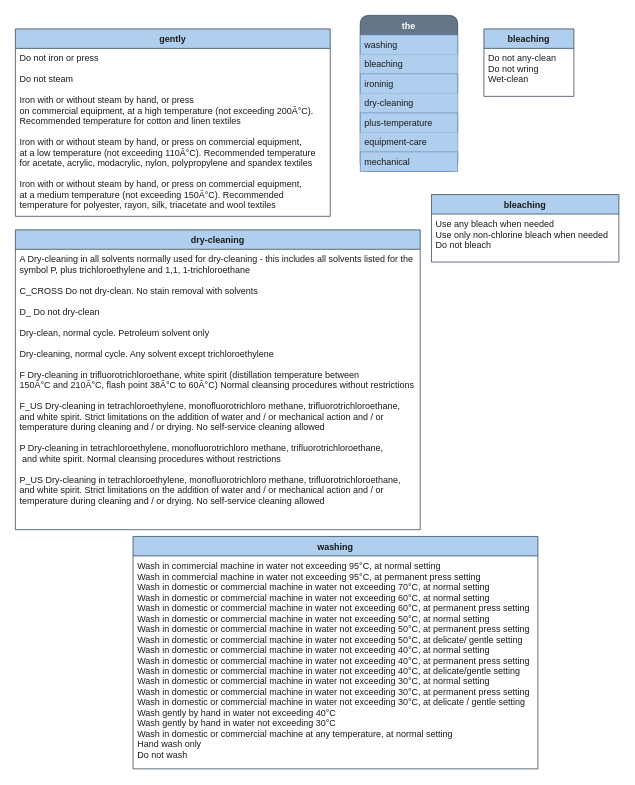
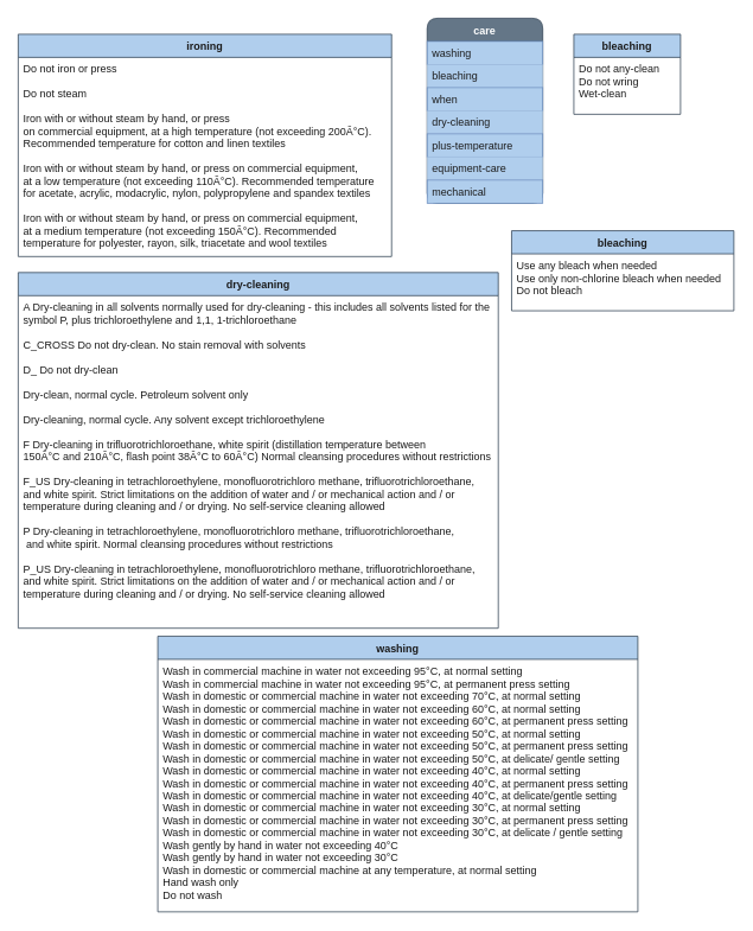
  <mxCell id="0" />
  <mxCell id="1" parent="0" />
  <mxCell id="2" value="dry-cleaning" style="swimlane;fontStyle=1;align=center;verticalAlign=top;childLayout=stackLayout;horizontal=1;startSize=26;horizontalStack=0;resizeParent=1;resizeLast=0;collapsible=1;marginBottom=0;rounded=0;shadow=0;strokeWidth=1;fillColor=#B0CEED;strokeColor=#314354;fontColor=#1A1A1A;fontSize=12;" vertex="1" parent="1"><mxGeometry x="20" y="306" width="540" height="400" as="geometry"><mxRectangle x="230" y="140" width="160" height="26" as="alternateBounds" /></mxGeometry></mxCell>
  <mxCell id="3" value="A Dry-cleaning in all solvents normally used for dry-cleaning - this includes all solvents listed for the &#10;symbol P, plus trichloroethylene and 1,1, 1-trichloroethane&#10;&#10;C_CROSS Do not dry-clean. No stain removal with solvents&#10;&#10;D_ Do not dry-clean&#10;&#10;Dry-clean, normal cycle. Petroleum solvent only&#10;&#10;Dry-cleaning, normal cycle. Any solvent except trichloroethylene&#10;&#10;F Dry-cleaning in trifluorotrichloroethane, white spirit (distillation temperature between &#10;150Â°C and 210Â°C, flash point 38Â°C to 60Â°C) Normal cleansing procedures without restrictions&#10;&#10;F_US Dry-cleaning in tetrachloroethylene, monofluorotrichloro methane, trifluorotrichloroethane, &#10;and white spirit. Strict limitations on the addition of water and / or mechanical action and / or &#10;temperature during cleaning and / or drying. No self-service cleaning allowed&#10;&#10;P Dry-cleaning in tetrachloroethylene, monofluorotrichloro methane, trifluorotrichloroethane,&#10; and white spirit. Normal cleansing procedures without restrictions&#10;&#10;P_US Dry-cleaning in tetrachloroethylene, monofluorotrichloro methane, trifluorotrichloroethane, &#10;and white spirit. Strict limitations on the addition of water and / or mechanical action and / or &#10;temperature during cleaning and / or drying. No self-service cleaning allowed" style="text;align=left;verticalAlign=top;spacingLeft=4;spacingRight=4;overflow=hidden;rotatable=0;points=[[0,0.5],[1,0.5]];portConstraint=eastwest;rounded=0;shadow=0;html=0;fontSize=12;fontColor=#1A1A1A;fillColor=none;" vertex="1" parent="2"><mxGeometry y="26" width="540" height="354" as="geometry" /></mxCell>
- <mxCell id="4" value="gently" style="swimlane;fontStyle=1;align=center;verticalAlign=top;childLayout=stackLayout;horizontal=1;startSize=26;horizontalStack=0;resizeParent=1;resizeLast=0;collapsible=1;marginBottom=0;rounded=0;shadow=0;strokeWidth=1;fillColor=#B0CEED;strokeColor=#314354;fontColor=#1A1A1A;fontSize=12;" vertex="1" parent="1"><mxGeometry x="20" y="38" width="420" height="250" as="geometry"><mxRectangle x="230" y="140" width="160" height="26" as="alternateBounds" /></mxGeometry></mxCell>
+ <mxCell id="4" value="ironing" style="swimlane;fontStyle=1;align=center;verticalAlign=top;childLayout=stackLayout;horizontal=1;startSize=26;horizontalStack=0;resizeParent=1;resizeLast=0;collapsible=1;marginBottom=0;rounded=0;shadow=0;strokeWidth=1;fillColor=#B0CEED;strokeColor=#314354;fontColor=#1A1A1A;fontSize=12;" vertex="1" parent="1"><mxGeometry x="20" y="38" width="420" height="250" as="geometry"><mxRectangle x="230" y="140" width="160" height="26" as="alternateBounds" /></mxGeometry></mxCell>
  <mxCell id="5" value="Do not iron or press&#10;&#10;Do not steam&#10;&#10;Iron with or without steam by hand, or press &#10;on commercial equipment, at a high temperature (not exceeding 200Â°C). &#10;Recommended temperature for cotton and linen textiles&#10;&#10;Iron with or without steam by hand, or press on commercial equipment, &#10;at a low temperature (not exceeding 110Â°C). Recommended temperature &#10;for acetate, acrylic, modacrylic, nylon, polypropylene and spandex textiles&#10;&#10;Iron with or without steam by hand, or press on commercial equipment, &#10;at a medium temperature (not exceeding 150Â°C). Recommended &#10;temperature for polyester, rayon, silk, triacetate and wool textiles" style="text;align=left;verticalAlign=top;spacingLeft=4;spacingRight=4;overflow=hidden;rotatable=0;points=[[0,0.5],[1,0.5]];portConstraint=eastwest;rounded=0;shadow=0;html=0;fontSize=12;fontColor=#1A1A1A;fillColor=none;" vertex="1" parent="4"><mxGeometry y="26" width="420" height="224" as="geometry" /></mxCell>
- <mxCell id="6" value="the" style="swimlane;fontStyle=1;align=center;verticalAlign=top;childLayout=stackLayout;horizontal=1;startSize=26;horizontalStack=0;resizeParent=1;resizeLast=0;collapsible=1;marginBottom=0;rounded=1;shadow=0;strokeWidth=1;fillColor=#647687;strokeColor=#314354;fontColor=#ffffff;fontSize=12;" parent="1" vertex="1"><mxGeometry x="480" y="20" width="130" height="208" as="geometry"><mxRectangle x="230" y="140" width="160" height="26" as="alternateBounds" /></mxGeometry></mxCell>
+ <mxCell id="6" value="care" style="swimlane;fontStyle=1;align=center;verticalAlign=top;childLayout=stackLayout;horizontal=1;startSize=26;horizontalStack=0;resizeParent=1;resizeLast=0;collapsible=1;marginBottom=0;rounded=1;shadow=0;strokeWidth=1;fillColor=#647687;strokeColor=#314354;fontColor=#ffffff;fontSize=12;" parent="1" vertex="1"><mxGeometry x="480" y="20" width="130" height="208" as="geometry"><mxRectangle x="230" y="140" width="160" height="26" as="alternateBounds" /></mxGeometry></mxCell>
  <mxCell id="7" value="washing" style="text;align=left;verticalAlign=top;spacingLeft=4;spacingRight=4;overflow=hidden;rotatable=0;points=[[0,0.5],[1,0.5]];portConstraint=eastwest;fontSize=12;fillColor=#B0CEED;strokeColor=#6c8ebf;fontColor=#1A1A1A;" parent="6" vertex="1"><mxGeometry y="26" width="130" height="26" as="geometry" /></mxCell>
  <mxCell id="8" value="bleaching" style="text;align=left;verticalAlign=top;spacingLeft=4;spacingRight=4;overflow=hidden;rotatable=0;points=[[0,0.5],[1,0.5]];portConstraint=eastwest;rounded=0;shadow=0;html=0;fontSize=12;fontColor=#1A1A1A;fillColor=#B0CEED;" parent="6" vertex="1"><mxGeometry y="52" width="130" height="26" as="geometry" /></mxCell>
- <mxCell id="9" value="ironinig" style="text;align=left;verticalAlign=top;spacingLeft=4;spacingRight=4;overflow=hidden;rotatable=0;points=[[0,0.5],[1,0.5]];portConstraint=eastwest;rounded=0;shadow=0;html=0;fontSize=12;fillColor=#B0CEED;strokeColor=#6c8ebf;fontColor=#1A1A1A;" parent="6" vertex="1"><mxGeometry y="78" width="130" height="26" as="geometry" /></mxCell>
+ <mxCell id="9" value="when" style="text;align=left;verticalAlign=top;spacingLeft=4;spacingRight=4;overflow=hidden;rotatable=0;points=[[0,0.5],[1,0.5]];portConstraint=eastwest;rounded=0;shadow=0;html=0;fontSize=12;fillColor=#B0CEED;strokeColor=#6c8ebf;fontColor=#1A1A1A;" parent="6" vertex="1"><mxGeometry y="78" width="130" height="26" as="geometry" /></mxCell>
  <mxCell id="10" value="dry-cleaning" style="text;align=left;verticalAlign=top;spacingLeft=4;spacingRight=4;overflow=hidden;rotatable=0;points=[[0,0.5],[1,0.5]];portConstraint=eastwest;fontSize=12;fontColor=#1A1A1A;fillColor=#B0CEED;" parent="6" vertex="1"><mxGeometry y="104" width="130" height="26" as="geometry" /></mxCell>
  <mxCell id="11" value="plus-temperature" style="text;align=left;verticalAlign=top;spacingLeft=4;spacingRight=4;overflow=hidden;rotatable=0;points=[[0,0.5],[1,0.5]];portConstraint=eastwest;fontSize=12;fillColor=#B0CEED;strokeColor=#6c8ebf;fontColor=#1A1A1A;" parent="6" vertex="1"><mxGeometry y="130" width="130" height="26" as="geometry" /></mxCell>
  <mxCell id="12" value="equipment-care" style="text;align=left;verticalAlign=top;spacingLeft=4;spacingRight=4;overflow=hidden;rotatable=0;points=[[0,0.5],[1,0.5]];portConstraint=eastwest;fontSize=12;fontColor=#1A1A1A;fillColor=#B0CEED;" parent="6" vertex="1"><mxGeometry y="156" width="130" height="26" as="geometry" /></mxCell>
  <mxCell id="13" value="mechanical" style="text;align=left;verticalAlign=top;spacingLeft=4;spacingRight=4;overflow=hidden;rotatable=0;points=[[0,0.5],[1,0.5]];portConstraint=eastwest;fontSize=12;fillColor=#B0CEED;strokeColor=#6c8ebf;fontColor=#1A1A1A;" parent="6" vertex="1"><mxGeometry y="182" width="130" height="26" as="geometry" /></mxCell>
  <mxCell id="14" value="bleaching" style="swimlane;fontStyle=1;align=center;verticalAlign=top;childLayout=stackLayout;horizontal=1;startSize=26;horizontalStack=0;resizeParent=1;resizeLast=0;collapsible=1;marginBottom=0;rounded=0;shadow=0;strokeWidth=1;fillColor=#B0CEED;strokeColor=#314354;fontColor=#1A1A1A;fontSize=12;" vertex="1" parent="1"><mxGeometry x="575" y="259" width="250" height="90" as="geometry"><mxRectangle x="230" y="140" width="160" height="26" as="alternateBounds" /></mxGeometry></mxCell>
  <mxCell id="15" value="Use any bleach when needed&#10;Use only non-chlorine bleach when needed&#10;Do not bleach" style="text;align=left;verticalAlign=top;spacingLeft=4;spacingRight=4;overflow=hidden;rotatable=0;points=[[0,0.5],[1,0.5]];portConstraint=eastwest;rounded=0;shadow=0;html=0;fontSize=12;fontColor=#1A1A1A;fillColor=none;" vertex="1" parent="14"><mxGeometry y="26" width="250" height="44" as="geometry" /></mxCell>
  <mxCell id="16" value="bleaching" style="swimlane;fontStyle=1;align=center;verticalAlign=top;childLayout=stackLayout;horizontal=1;startSize=26;horizontalStack=0;resizeParent=1;resizeLast=0;collapsible=1;marginBottom=0;rounded=0;shadow=0;strokeWidth=1;fillColor=#B0CEED;strokeColor=#314354;fontColor=#1A1A1A;fontSize=12;" vertex="1" parent="1"><mxGeometry x="645" y="38" width="120" height="90" as="geometry"><mxRectangle x="230" y="140" width="160" height="26" as="alternateBounds" /></mxGeometry></mxCell>
  <mxCell id="17" value="Do not any-clean&#10;Do not wring&#10;Wet-clean" style="text;align=left;verticalAlign=top;spacingLeft=4;spacingRight=4;overflow=hidden;rotatable=0;points=[[0,0.5],[1,0.5]];portConstraint=eastwest;rounded=0;shadow=0;html=0;fontSize=12;fontColor=#1A1A1A;fillColor=none;" vertex="1" parent="16"><mxGeometry y="26" width="120" height="44" as="geometry" /></mxCell>
  <mxCell id="18" value="washing" style="swimlane;fontStyle=1;align=center;verticalAlign=top;childLayout=stackLayout;horizontal=1;startSize=26;horizontalStack=0;resizeParent=1;resizeLast=0;collapsible=1;marginBottom=0;rounded=0;shadow=0;strokeWidth=1;fillColor=#B0CEED;strokeColor=#314354;fontColor=#1A1A1A;fontSize=12;" vertex="1" parent="1"><mxGeometry x="177" y="715" width="540" height="310" as="geometry"><mxRectangle x="230" y="140" width="160" height="26" as="alternateBounds" /></mxGeometry></mxCell>
  <mxCell id="19" value="Wash in commercial machine in water not exceeding 95°C, at normal setting&#10;Wash in commercial machine in water not exceeding 95°C, at permanent press setting&#10;Wash in domestic or commercial machine in water not exceeding 70°C, at normal setting&#10;Wash in domestic or commercial machine in water not exceeding 60°C, at normal setting&#10;Wash in domestic or commercial machine in water not exceeding 60°C, at permanent press setting&#10;Wash in domestic or commercial machine in water not exceeding 50°C, at normal setting&#10;Wash in domestic or commercial machine in water not exceeding 50°C, at permanent press setting&#10;Wash in domestic or commercial machine in water not exceeding 50°C, at delicate/ gentle setting&#10;Wash in domestic or commercial machine in water not exceeding 40°C, at normal setting&#10;Wash in domestic or commercial machine in water not exceeding 40°C, at permanent press setting&#10;Wash in domestic or commercial machine in water not exceeding 40°C, at delicate/gentle setting&#10;Wash in domestic or commercial machine in water not exceeding 30°C, at normal setting&#10;Wash in domestic or commercial machine in water not exceeding 30°C, at permanent press setting&#10;Wash in domestic or commercial machine in water not exceeding 30°C, at delicate / gentle setting&#10;Wash gently by hand in water not exceeding 40°C&#10;Wash gently by hand in water not exceeding 30°C&#10;Wash in domestic or commercial machine at any temperature, at normal setting&#10;Hand wash only&#10;Do not wash" style="text;align=left;verticalAlign=top;spacingLeft=4;spacingRight=4;overflow=hidden;rotatable=0;points=[[0,0.5],[1,0.5]];portConstraint=eastwest;rounded=0;shadow=0;html=0;fontSize=12;fontColor=#1A1A1A;fillColor=none;" vertex="1" parent="18"><mxGeometry y="26" width="540" height="274" as="geometry" /></mxCell>
